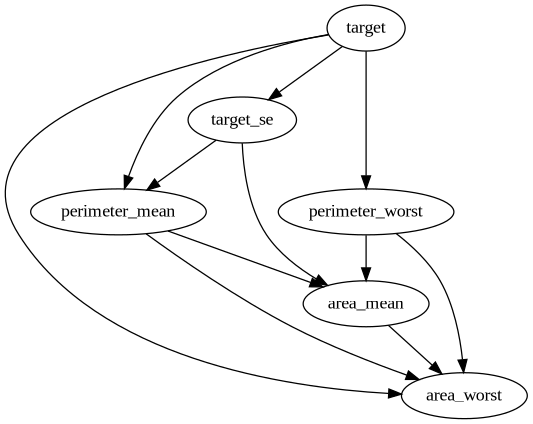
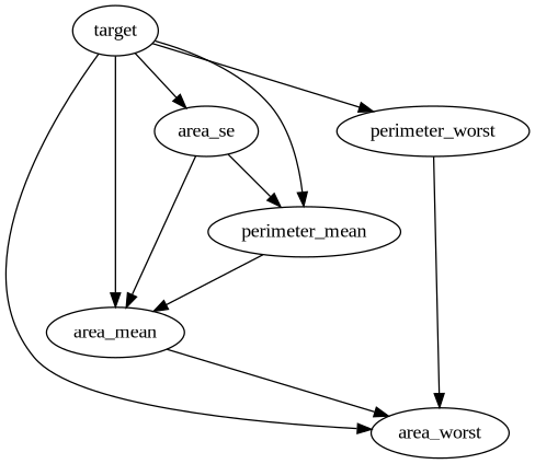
  strict digraph {
    fontname="Liberation Serif"
    node [fontname="Liberation Serif"]
    edge [fontname="Liberation Serif" origin=learned]
    perimeter_mean
    area_mean
    area_worst
    perimeter_worst
-   area_se [label=target_se]
+   area_se
    target
    perimeter_mean -> area_mean [weight=5.451755617208643]
-   perimeter_mean -> area_worst [weight=-22.360554974911363]
    area_mean -> area_worst [weight=1.3579560992000461]
    perimeter_worst -> area_worst [weight=19.339199398535573]
    area_se -> perimeter_mean [weight=1.1276395306186682]
    area_se -> area_mean [weight=3.06993580240927]
    target -> perimeter_mean [weight=11.935314127794399]
-   perimeter_worst -> area_mean [weight=50.5831378307785]
+   target -> area_mean [weight=50.5831378307785]
    target -> area_worst [weight=-50.71953745306216]
    target -> perimeter_worst [weight=22.338169355259478]
    target -> area_se [weight=-1.9451710912479208]
  }
